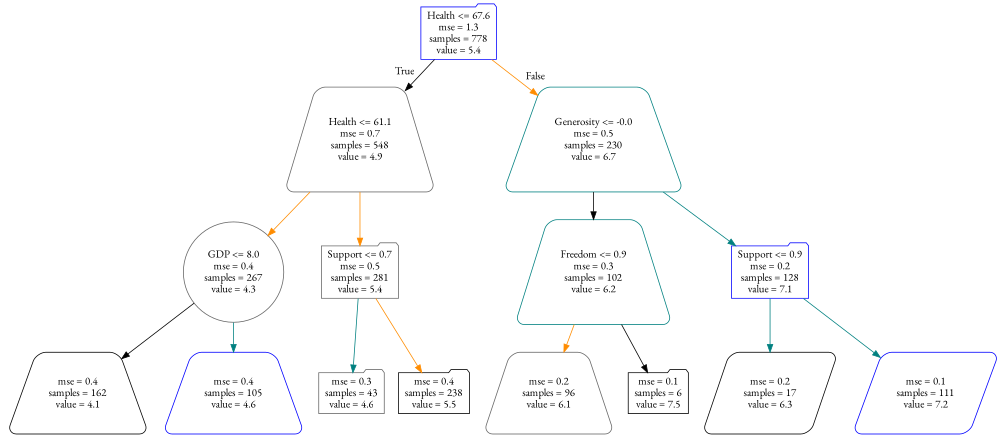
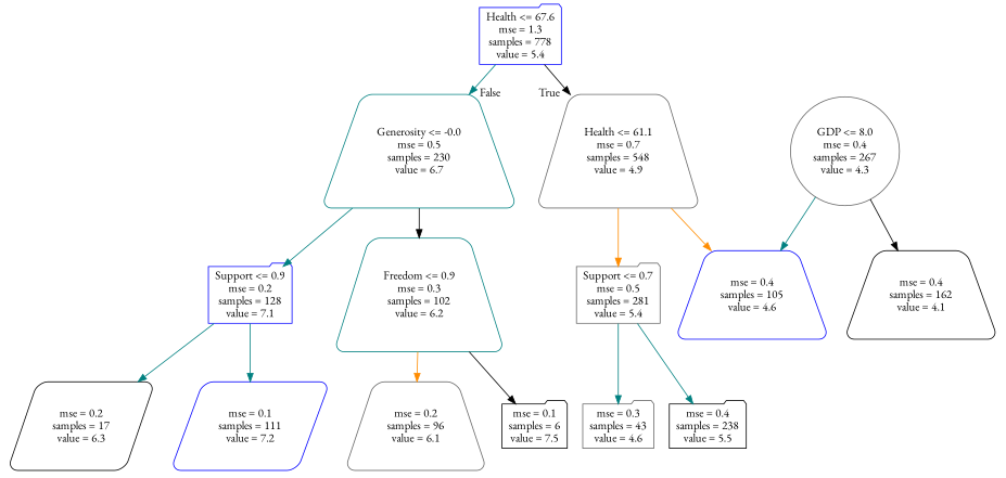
  digraph {
    fontname="EB Garamond"
    node [color=gray40 fontname="EB Garamond" shape=folder style=rounded]
    edge [color=teal fontname="EB Garamond"]
    n1 [color=blue label="Health <= 67.6\nmse = 1.3\nsamples = 778\nvalue = 5.4"]
    n2 [label="Health <= 61.1\nmse = 0.7\nsamples = 548\nvalue = 4.9" shape=trapezium]
    n3 [color=teal label="Generosity <= -0.0\nmse = 0.5\nsamples = 230\nvalue = 6.7" shape=trapezium]
    n4 [label="GDP <= 8.0\nmse = 0.4\nsamples = 267\nvalue = 4.3" shape=circle]
    n5 [label="Support <= 0.7\nmse = 0.5\nsamples = 281\nvalue = 5.4"]
    n6 [color=teal label="Freedom <= 0.9\nmse = 0.3\nsamples = 102\nvalue = 6.2" shape=trapezium]
    n7 [color=blue label="Support <= 0.9\nmse = 0.2\nsamples = 128\nvalue = 7.1"]
    n8 [color=black label="mse = 0.4\nsamples = 162\nvalue = 4.1" shape=trapezium]
    n9 [color=blue label="mse = 0.4\nsamples = 105\nvalue = 4.6" shape=trapezium]
    n10 [label="mse = 0.3\nsamples = 43\nvalue = 4.6"]
    n11 [color=black label="mse = 0.4\nsamples = 238\nvalue = 5.5"]
    n12 [label="mse = 0.2\nsamples = 96\nvalue = 6.1" shape=trapezium]
    n13 [color=black label="mse = 0.1\nsamples = 6\nvalue = 7.5"]
    n14 [color=black label="mse = 0.2\nsamples = 17\nvalue = 6.3" shape=parallelogram]
    n15 [color=blue label="mse = 0.1\nsamples = 111\nvalue = 7.2" shape=parallelogram]
    n1 -> n2 [color=black headlabel=True labelangle=45 labeldistance=2.5]
-   n1 -> n3 [color=darkorange headlabel=False labelangle=-45 labeldistance=2.5]
-   n2 -> n4 [color=darkorange]
+   n1 -> n3 [headlabel=False labelangle=-45 labeldistance=2.5]
+   n2 -> n9 [color=darkorange]
    n2 -> n5 [color=darkorange]
    n3 -> n6 [color=black]
    n3 -> n7
    n4 -> n8 [color=black]
    n4 -> n9
    n5 -> n10
-   n5 -> n11 [color=darkorange]
+   n5 -> n11
    n6 -> n12 [color=darkorange]
    n6 -> n13 [color=black]
    n7 -> n14
    n7 -> n15
  }
